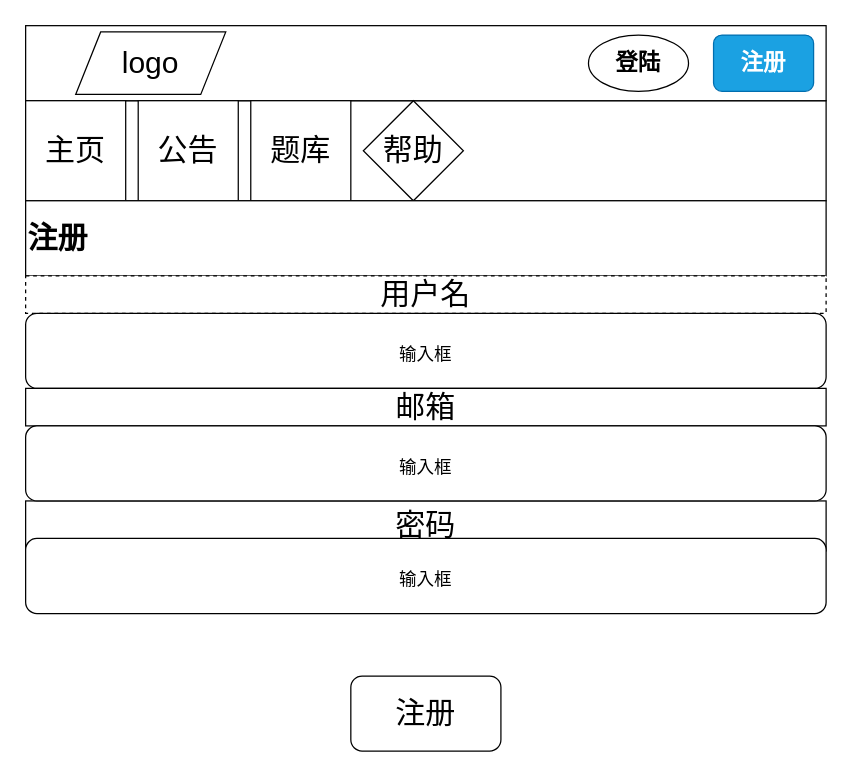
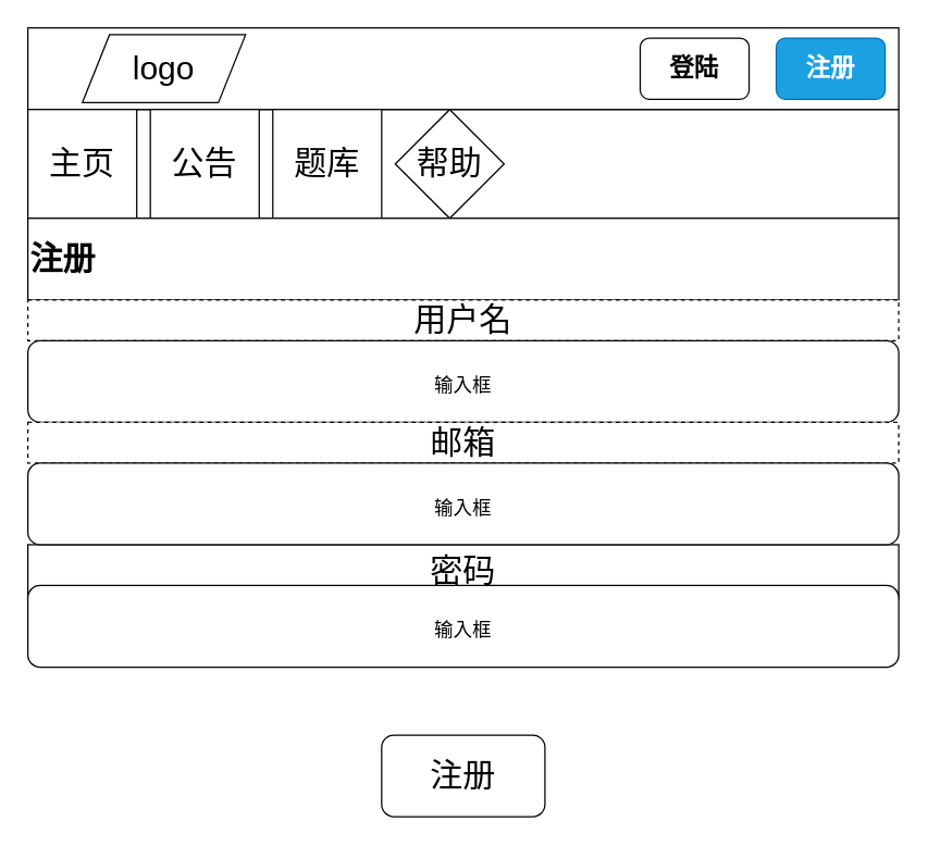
  <mxCell id="0" />
  <mxCell id="1" parent="0" />
  <mxCell id="2" value="" style="rounded=0;whiteSpace=wrap;html=1;" parent="1" vertex="1"><mxGeometry x="20" y="80" width="640" height="80" as="geometry" /></mxCell>
  <mxCell id="3" value="" style="rounded=0;whiteSpace=wrap;html=1;" parent="1" vertex="1"><mxGeometry x="20" y="20" width="640" height="60" as="geometry" /></mxCell>
  <mxCell id="4" value="&lt;font style=&quot;font-size: 24px;&quot;&gt;logo&lt;/font&gt;" style="shape=parallelogram;perimeter=parallelogramPerimeter;whiteSpace=wrap;html=1;fixedSize=1;" parent="1" vertex="1"><mxGeometry x="60" y="25" width="120" height="50" as="geometry" /></mxCell>
  <mxCell id="5" value="公告" style="whiteSpace=wrap;html=1;aspect=fixed;fontSize=24;" parent="1" vertex="1"><mxGeometry x="110" y="80" width="80" height="80" as="geometry" /></mxCell>
  <mxCell id="6" value="主页" style="whiteSpace=wrap;html=1;aspect=fixed;fontSize=24;" parent="1" vertex="1"><mxGeometry x="20" y="80" width="80" height="80" as="geometry" /></mxCell>
  <mxCell id="7" value="题库" style="whiteSpace=wrap;html=1;aspect=fixed;fontSize=24;" parent="1" vertex="1"><mxGeometry x="200" y="80" width="80" height="80" as="geometry" /></mxCell>
  <mxCell id="8" value="帮助" style="rhombus;whiteSpace=wrap;html=1;aspect=fixed;fontSize=24;" parent="1" vertex="1"><mxGeometry x="290" y="80" width="80" height="80" as="geometry" /></mxCell>
  <mxCell id="9" value="&lt;font style=&quot;font-size: 24px;&quot;&gt;&lt;b&gt;注册&lt;/b&gt;&lt;/font&gt;" style="rounded=0;whiteSpace=wrap;html=1;align=left;" parent="1" vertex="1"><mxGeometry x="20" y="160" width="640" height="60" as="geometry" /></mxCell>
  <mxCell id="10" value="用户名" style="rounded=0;whiteSpace=wrap;html=1;fontSize=24;dashed=1;" parent="1" vertex="1"><mxGeometry x="20" y="220" width="640" height="30" as="geometry" /></mxCell>
  <mxCell id="11" value="密码" style="rounded=0;whiteSpace=wrap;html=1;fontSize=24;" parent="1" vertex="1"><mxGeometry x="20" y="400" width="640" height="40" as="geometry" /></mxCell>
  <mxCell id="12" value="注册" style="rounded=1;whiteSpace=wrap;html=1;fontSize=24;" parent="1" vertex="1"><mxGeometry x="280" y="540" width="120" height="60" as="geometry" /></mxCell>
  <mxCell id="13" value="&lt;font style=&quot;font-size: 14px;&quot;&gt;输入框&lt;/font&gt;" style="rounded=1;whiteSpace=wrap;html=1;fontSize=24;" parent="1" vertex="1"><mxGeometry x="20" y="250" width="640" height="60" as="geometry" /></mxCell>
  <mxCell id="14" value="&lt;font style=&quot;font-size: 14px;&quot;&gt;输入框&lt;/font&gt;" style="rounded=1;whiteSpace=wrap;html=1;fontSize=24;" parent="1" vertex="1"><mxGeometry x="20" y="430" width="640" height="60" as="geometry" /></mxCell>
- <mxCell id="15" value="邮箱" style="rounded=0;whiteSpace=wrap;html=1;fontSize=24;" parent="1" vertex="1"><mxGeometry x="20" y="310" width="640" height="30" as="geometry" /></mxCell>
+ <mxCell id="15" value="邮箱" style="rounded=0;whiteSpace=wrap;html=1;fontSize=24;dashed=1;" parent="1" vertex="1"><mxGeometry x="20" y="310" width="640" height="30" as="geometry" /></mxCell>
  <mxCell id="16" value="&lt;font style=&quot;font-size: 14px;&quot;&gt;输入框&lt;/font&gt;" style="rounded=1;whiteSpace=wrap;html=1;fontSize=24;" parent="1" vertex="1"><mxGeometry x="20" y="340" width="640" height="60" as="geometry" /></mxCell>
- <mxCell id="17" value="&lt;b&gt;&lt;font style=&quot;font-size: 18px;&quot;&gt;登陆&lt;/font&gt;&lt;/b&gt;" style="ellipse;whiteSpace=wrap;html=1;align=center;" parent="1" vertex="1"><mxGeometry x="470" y="27.5" width="80" height="45" as="geometry" /></mxCell>
+ <mxCell id="17" value="&lt;b&gt;&lt;font style=&quot;font-size: 18px;&quot;&gt;登陆&lt;/font&gt;&lt;/b&gt;" style="rounded=1;whiteSpace=wrap;html=1;align=center;" parent="1" vertex="1"><mxGeometry x="470" y="27.5" width="80" height="45" as="geometry" /></mxCell>
  <mxCell id="18" value="&lt;b&gt;&lt;font style=&quot;font-size: 18px;&quot;&gt;注册&lt;/font&gt;&lt;/b&gt;" style="rounded=1;whiteSpace=wrap;html=1;align=center;fillColor=#1ba1e2;fontColor=#ffffff;strokeColor=#006EAF;" parent="1" vertex="1"><mxGeometry x="570" y="27.5" width="80" height="45" as="geometry" /></mxCell>
